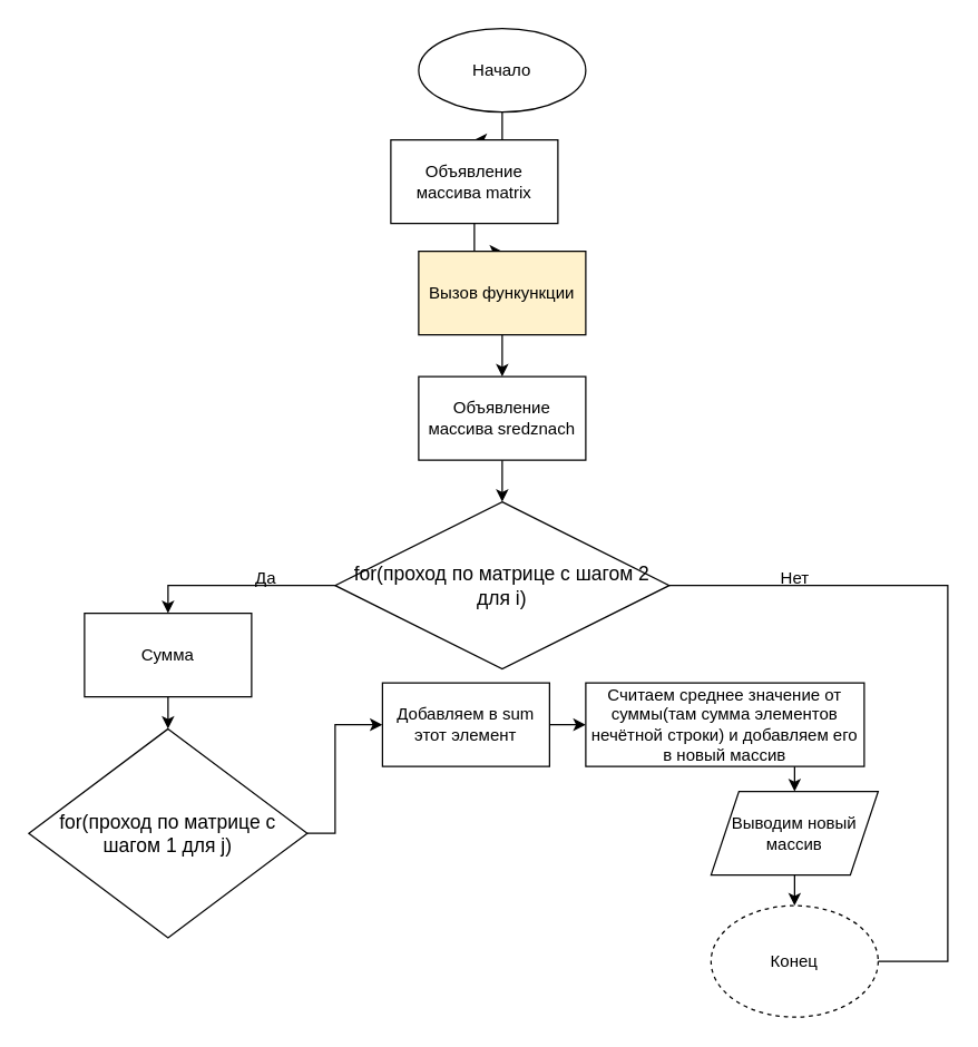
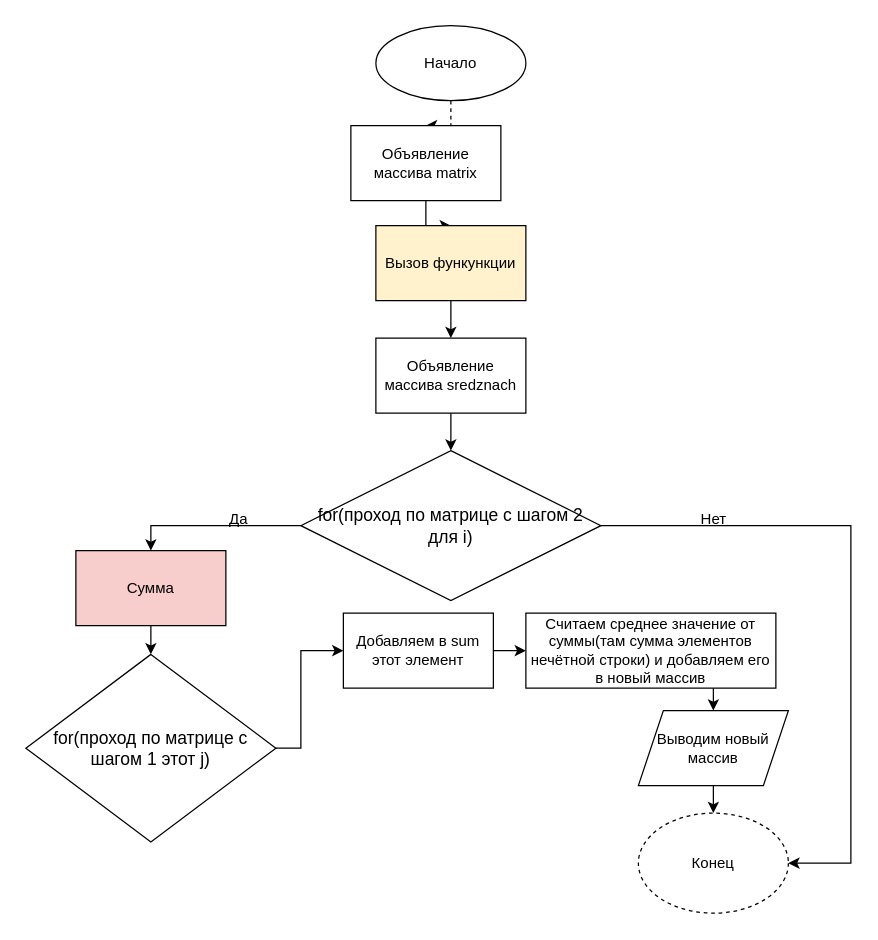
  <mxCell id="0" />
  <mxCell id="1" parent="0" />
- <mxCell id="2" value="" style="edgeStyle=orthogonalEdgeStyle;rounded=0;orthogonalLoop=1;jettySize=auto;html=1;" edge="1" parent="1" source="3" target="5"><mxGeometry relative="1" as="geometry" /></mxCell>
+ <mxCell id="2" value="" style="edgeStyle=orthogonalEdgeStyle;rounded=0;orthogonalLoop=1;jettySize=auto;html=1;dashed=1;" edge="1" parent="1" source="3" target="5"><mxGeometry relative="1" as="geometry" /></mxCell>
  <mxCell id="3" value="Начало" style="ellipse;whiteSpace=wrap;html=1;" vertex="1" parent="1"><mxGeometry x="300" y="20" width="120" height="60" as="geometry" /></mxCell>
  <mxCell id="4" value="" style="edgeStyle=orthogonalEdgeStyle;rounded=0;orthogonalLoop=1;jettySize=auto;html=1;" edge="1" parent="1" source="5" target="7"><mxGeometry relative="1" as="geometry" /></mxCell>
  <mxCell id="5" value="Объявление массива matrix" style="rounded=0;whiteSpace=wrap;html=1;" vertex="1" parent="1"><mxGeometry x="280" y="100" width="120" height="60" as="geometry" /></mxCell>
  <mxCell id="6" value="" style="edgeStyle=orthogonalEdgeStyle;rounded=0;orthogonalLoop=1;jettySize=auto;html=1;" edge="1" parent="1" source="7" target="9"><mxGeometry relative="1" as="geometry" /></mxCell>
  <mxCell id="7" value="Вызов функункции" style="rounded=0;whiteSpace=wrap;html=1;fillColor=#fff2cc;" vertex="1" parent="1"><mxGeometry x="300" y="180" width="120" height="60" as="geometry" /></mxCell>
  <mxCell id="8" value="" style="edgeStyle=orthogonalEdgeStyle;rounded=0;orthogonalLoop=1;jettySize=auto;html=1;" edge="1" parent="1" source="9" target="10"><mxGeometry relative="1" as="geometry" /></mxCell>
  <mxCell id="9" value="Объявление массива sredznach" style="rounded=0;whiteSpace=wrap;html=1;" vertex="1" parent="1"><mxGeometry x="300" y="270" width="120" height="60" as="geometry" /></mxCell>
  <mxCell id="10" value="&lt;font style=&quot;font-size: 14px;&quot;&gt;for(проход по матрице с шагом 2 для i)&lt;/font&gt;" style="rhombus;whiteSpace=wrap;html=1;" vertex="1" parent="1"><mxGeometry x="240" y="360" width="240" height="120" as="geometry" /></mxCell>
- <mxCell id="11" value="&lt;span style=&quot;font-size: 14px;&quot;&gt;for(проход по матрице с шагом 1 для j)&lt;/span&gt;" style="rhombus;whiteSpace=wrap;html=1;" vertex="1" parent="1"><mxGeometry x="20" y="523" width="200" height="150" as="geometry" /></mxCell>
+ <mxCell id="11" value="&lt;span style=&quot;font-size: 14px;&quot;&gt;for(проход по матрице с шагом 1 этот j)&lt;/span&gt;" style="rhombus;whiteSpace=wrap;html=1;" vertex="1" parent="1"><mxGeometry x="20" y="523" width="200" height="150" as="geometry" /></mxCell>
  <mxCell id="12" value="" style="edgeStyle=orthogonalEdgeStyle;rounded=0;orthogonalLoop=1;jettySize=auto;html=1;" edge="1" parent="1" source="13" target="21"><mxGeometry relative="1" as="geometry" /></mxCell>
  <mxCell id="13" value="Добавляем в sum этот элемент" style="rounded=0;whiteSpace=wrap;html=1;" vertex="1" parent="1"><mxGeometry x="274" y="490" width="120" height="60" as="geometry" /></mxCell>
  <mxCell id="14" value="Да" style="text;html=1;align=center;verticalAlign=middle;resizable=0;points=[];autosize=1;strokeColor=none;fillColor=none;" vertex="1" parent="1"><mxGeometry x="170" y="400" width="40" height="30" as="geometry" /></mxCell>
  <mxCell id="15" value="Нет" style="text;html=1;align=center;verticalAlign=middle;resizable=0;points=[];autosize=1;strokeColor=none;fillColor=none;" vertex="1" parent="1"><mxGeometry x="550" y="400" width="40" height="30" as="geometry" /></mxCell>
  <mxCell id="16" value="Конец" style="ellipse;whiteSpace=wrap;html=1;dashed=1;" vertex="1" parent="1"><mxGeometry x="510" y="650" width="120" height="80" as="geometry" /></mxCell>
  <mxCell id="17" value="" style="edgeStyle=orthogonalEdgeStyle;rounded=0;orthogonalLoop=1;jettySize=auto;html=1;" edge="1" parent="1" source="18" target="11"><mxGeometry relative="1" as="geometry" /></mxCell>
- <mxCell id="18" value="Сумма" style="rounded=0;whiteSpace=wrap;html=1;" vertex="1" parent="1"><mxGeometry x="60" y="440" width="120" height="60" as="geometry" /></mxCell>
+ <mxCell id="18" value="Сумма" style="rounded=0;whiteSpace=wrap;html=1;fillColor=#f8cecc;" vertex="1" parent="1"><mxGeometry x="60" y="440" width="120" height="60" as="geometry" /></mxCell>
  <mxCell id="19" value="" style="endArrow=classic;html=1;rounded=0;exitX=0;exitY=0.5;exitDx=0;exitDy=0;entryX=0.5;entryY=0;entryDx=0;entryDy=0;" edge="1" parent="1" source="10" target="18"><mxGeometry width="50" height="50" relative="1" as="geometry"><mxPoint x="0" y="320" as="sourcePoint" /><mxPoint x="50" y="270" as="targetPoint" /><Array as="points"><mxPoint x="120" y="420" /></Array></mxGeometry></mxCell>
  <mxCell id="20" value="" style="endArrow=classic;html=1;rounded=0;exitX=1;exitY=0.5;exitDx=0;exitDy=0;entryX=0;entryY=0.5;entryDx=0;entryDy=0;" edge="1" parent="1" source="11" target="13"><mxGeometry width="50" height="50" relative="1" as="geometry"><mxPoint x="230" y="560" as="sourcePoint" /><mxPoint x="250" y="510" as="targetPoint" /><Array as="points"><mxPoint x="240" y="598" /><mxPoint x="240" y="520" /></Array></mxGeometry></mxCell>
  <mxCell id="21" value="Считаем среднее значение от суммы(там сумма элементов нечётной строки) и добавляем его в новый массив" style="rounded=0;whiteSpace=wrap;html=1;" vertex="1" parent="1"><mxGeometry x="420" y="490" width="200" height="60" as="geometry" /></mxCell>
  <mxCell id="22" value="" style="edgeStyle=orthogonalEdgeStyle;rounded=0;orthogonalLoop=1;jettySize=auto;html=1;" edge="1" parent="1" source="23" target="16"><mxGeometry relative="1" as="geometry" /></mxCell>
  <mxCell id="23" value="Выводим новый массив" style="shape=parallelogram;perimeter=parallelogramPerimeter;whiteSpace=wrap;html=1;fixedSize=1;" vertex="1" parent="1"><mxGeometry x="510" y="568" width="120" height="60" as="geometry" /></mxCell>
  <mxCell id="24" value="" style="endArrow=classic;html=1;rounded=0;exitX=0.75;exitY=1;exitDx=0;exitDy=0;entryX=0.5;entryY=0;entryDx=0;entryDy=0;" edge="1" parent="1" source="21" target="23"><mxGeometry width="50" height="50" relative="1" as="geometry"><mxPoint x="700" y="460" as="sourcePoint" /><mxPoint x="750" y="410" as="targetPoint" /></mxGeometry></mxCell>
- <mxCell id="25" value="" style="endArrow=none;html=1;rounded=0;exitX=1;exitY=0.5;exitDx=0;exitDy=0;entryX=1;entryY=0.5;entryDx=0;entryDy=0;" edge="1" parent="1" source="10" target="16"><mxGeometry width="50" height="50" relative="1" as="geometry"><mxPoint x="610" y="430" as="sourcePoint" /><mxPoint x="660" y="380" as="targetPoint" /><Array as="points"><mxPoint x="680" y="420" /><mxPoint x="680" y="690" /></Array></mxGeometry></mxCell>
+ <mxCell id="25" value="" style="endArrow=classic;html=1;rounded=0;exitX=1;exitY=0.5;exitDx=0;exitDy=0;entryX=1;entryY=0.5;entryDx=0;entryDy=0;" edge="1" parent="1" source="10" target="16"><mxGeometry width="50" height="50" relative="1" as="geometry"><mxPoint x="610" y="430" as="sourcePoint" /><mxPoint x="660" y="380" as="targetPoint" /><Array as="points"><mxPoint x="680" y="420" /><mxPoint x="680" y="690" /></Array></mxGeometry></mxCell>
